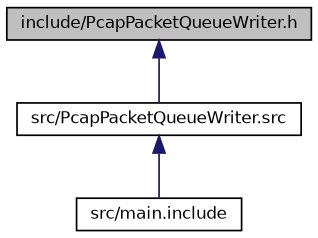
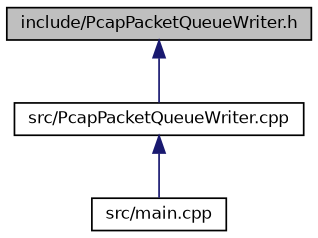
  digraph {
    node [color=black fillcolor=white fontname=Helvetica fontsize=10 shape=record style=filled]
    edge [color=midnightblue dir=back fontname=Helvetica fontsize=10 labelfontname=Helvetica labelfontsize=10 style=solid]
    n1 [fillcolor=grey75 fontcolor=black height=0.2 label="include/PcapPacketQueueWriter.h" width=0.4]
-   n2 [height=0.2 label="src/PcapPacketQueueWriter.src" width=0.4]
-   n3 [height=0.2 label="src/main.include" width=0.4]
+   n2 [height=0.2 label="src/PcapPacketQueueWriter.cpp" width=0.4]
+   n3 [height=0.2 label="src/main.cpp" width=0.4]
    n1 -> n2
    n2 -> n3
  }
